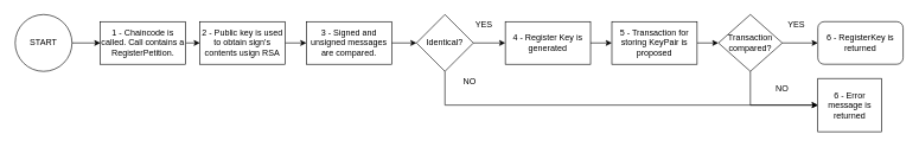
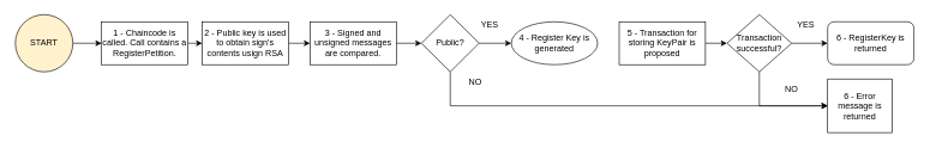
  <mxCell id="0" />
  <mxCell id="1" parent="0" />
  <mxCell id="2" style="edgeStyle=orthogonalEdgeStyle;rounded=0;orthogonalLoop=1;jettySize=auto;html=1;exitX=1;exitY=0.5;exitDx=0;exitDy=0;entryX=0;entryY=0.5;entryDx=0;entryDy=0;" edge="1" parent="1" source="3" target="5"><mxGeometry relative="1" as="geometry" /></mxCell>
- <mxCell id="3" value="START" style="ellipse;whiteSpace=wrap;html=1;aspect=fixed;" vertex="1" parent="1"><mxGeometry x="20" y="20" width="80" height="80" as="geometry" /></mxCell>
+ <mxCell id="3" value="START" style="ellipse;whiteSpace=wrap;html=1;aspect=fixed;fillColor=#fff2cc;" vertex="1" parent="1"><mxGeometry x="20" y="20" width="80" height="80" as="geometry" /></mxCell>
  <mxCell id="4" style="edgeStyle=orthogonalEdgeStyle;rounded=0;orthogonalLoop=1;jettySize=auto;html=1;exitX=1;exitY=0.5;exitDx=0;exitDy=0;entryX=0;entryY=0.5;entryDx=0;entryDy=0;" edge="1" parent="1" source="5" target="7"><mxGeometry relative="1" as="geometry" /></mxCell>
  <mxCell id="5" value="1 - Chaincode is called. Call contains a RegisterPetition." style="rounded=0;whiteSpace=wrap;html=1;" vertex="1" parent="1"><mxGeometry x="140" y="30" width="120" height="60" as="geometry" /></mxCell>
  <mxCell id="6" style="edgeStyle=orthogonalEdgeStyle;rounded=0;orthogonalLoop=1;jettySize=auto;html=1;exitX=1;exitY=0.5;exitDx=0;exitDy=0;entryX=0;entryY=0.5;entryDx=0;entryDy=0;" edge="1" parent="1" source="7" target="9"><mxGeometry relative="1" as="geometry" /></mxCell>
  <mxCell id="7" value="2 - Public key is used to obtain sign's contents usign RSA" style="rounded=0;whiteSpace=wrap;html=1;" vertex="1" parent="1"><mxGeometry x="280" y="30" width="120" height="60" as="geometry" /></mxCell>
  <mxCell id="8" style="edgeStyle=orthogonalEdgeStyle;rounded=0;orthogonalLoop=1;jettySize=auto;html=1;exitX=1;exitY=0.5;exitDx=0;exitDy=0;entryX=0;entryY=0.5;entryDx=0;entryDy=0;" edge="1" parent="1" source="9" target="22"><mxGeometry relative="1" as="geometry"><mxPoint x="580" y="60" as="targetPoint" /></mxGeometry></mxCell>
  <mxCell id="9" value="3 - Signed and unsigned messages are compared. " style="rounded=0;whiteSpace=wrap;html=1;" vertex="1" parent="1"><mxGeometry x="430" y="30" width="120" height="60" as="geometry" /></mxCell>
- <mxCell id="10" style="edgeStyle=orthogonalEdgeStyle;rounded=0;orthogonalLoop=1;jettySize=auto;html=1;exitX=1;exitY=0.5;exitDx=0;exitDy=0;entryX=0;entryY=0.5;entryDx=0;entryDy=0;" edge="1" parent="1" source="11" target="13"><mxGeometry relative="1" as="geometry" /></mxCell>
- <mxCell id="11" value="4 - Register Key is generated" style="rounded=0;whiteSpace=wrap;html=1;" vertex="1" parent="1"><mxGeometry x="710" y="30" width="120" height="60" as="geometry" /></mxCell>
+ <mxCell id="11" value="4 - Register Key is generated" style="ellipse;whiteSpace=wrap;html=1;" vertex="1" parent="1"><mxGeometry x="710" y="30" width="120" height="60" as="geometry" /></mxCell>
  <mxCell id="12" style="edgeStyle=orthogonalEdgeStyle;rounded=0;orthogonalLoop=1;jettySize=auto;html=1;exitX=1;exitY=0.5;exitDx=0;exitDy=0;entryX=0;entryY=0.5;entryDx=0;entryDy=0;" edge="1" parent="1" source="13" target="16"><mxGeometry relative="1" as="geometry"><mxPoint x="1010" y="60" as="targetPoint" /></mxGeometry></mxCell>
  <mxCell id="13" value="5 - Transaction for storing KeyPair is proposed" style="rounded=0;whiteSpace=wrap;html=1;" vertex="1" parent="1"><mxGeometry x="860" y="30" width="120" height="60" as="geometry" /></mxCell>
  <mxCell id="14" style="edgeStyle=orthogonalEdgeStyle;rounded=0;orthogonalLoop=1;jettySize=auto;html=1;exitX=1;exitY=0.5;exitDx=0;exitDy=0;entryX=0;entryY=0.5;entryDx=0;entryDy=0;" edge="1" parent="1" source="16" target="17"><mxGeometry relative="1" as="geometry" /></mxCell>
  <mxCell id="15" style="edgeStyle=orthogonalEdgeStyle;rounded=0;orthogonalLoop=1;jettySize=auto;html=1;exitX=0.5;exitY=1;exitDx=0;exitDy=0;entryX=0;entryY=0.5;entryDx=0;entryDy=0;" edge="1" parent="1" source="16" target="19"><mxGeometry relative="1" as="geometry" /></mxCell>
- <mxCell id="16" value="Transaction compared?" style="rhombus;whiteSpace=wrap;html=1;" vertex="1" parent="1"><mxGeometry x="1010" y="20" width="90" height="80" as="geometry" /></mxCell>
+ <mxCell id="16" value="Transaction successful?" style="rhombus;whiteSpace=wrap;html=1;" vertex="1" parent="1"><mxGeometry x="1010" y="20" width="90" height="80" as="geometry" /></mxCell>
  <mxCell id="17" value="6 - RegisterKey is returned" style="whiteSpace=wrap;html=1;rounded=1;" vertex="1" parent="1"><mxGeometry x="1150" y="30" width="120" height="60" as="geometry" /></mxCell>
  <mxCell id="18" value="YES" style="text;html=1;strokeColor=none;fillColor=none;align=center;verticalAlign=middle;whiteSpace=wrap;rounded=0;" vertex="1" parent="1"><mxGeometry x="1090" y="20" width="60" height="30" as="geometry" /></mxCell>
  <mxCell id="19" value="6 - Error message is returned" style="rounded=0;whiteSpace=wrap;html=1;" vertex="1" parent="1"><mxGeometry x="1150" y="110" width="90" height="75" as="geometry" /></mxCell>
  <mxCell id="20" style="edgeStyle=orthogonalEdgeStyle;rounded=0;orthogonalLoop=1;jettySize=auto;html=1;exitX=1;exitY=0.5;exitDx=0;exitDy=0;entryX=0;entryY=0.5;entryDx=0;entryDy=0;" edge="1" parent="1" source="22" target="11"><mxGeometry relative="1" as="geometry" /></mxCell>
  <mxCell id="21" style="edgeStyle=orthogonalEdgeStyle;rounded=0;orthogonalLoop=1;jettySize=auto;html=1;exitX=0.5;exitY=1;exitDx=0;exitDy=0;entryX=0;entryY=0.5;entryDx=0;entryDy=0;" edge="1" parent="1" source="22" target="19"><mxGeometry relative="1" as="geometry" /></mxCell>
- <mxCell id="22" value="Identical?" style="rhombus;whiteSpace=wrap;html=1;" vertex="1" parent="1"><mxGeometry x="585" y="20" width="80" height="80" as="geometry" /></mxCell>
+ <mxCell id="22" value="Public?" style="rhombus;whiteSpace=wrap;html=1;" vertex="1" parent="1"><mxGeometry x="585" y="20" width="80" height="80" as="geometry" /></mxCell>
  <mxCell id="23" value="YES" style="text;html=1;strokeColor=none;fillColor=none;align=center;verticalAlign=middle;whiteSpace=wrap;rounded=0;" vertex="1" parent="1"><mxGeometry x="650" y="20" width="60" height="30" as="geometry" /></mxCell>
  <mxCell id="24" value="NO" style="text;html=1;strokeColor=none;fillColor=none;align=center;verticalAlign=middle;whiteSpace=wrap;rounded=0;" vertex="1" parent="1"><mxGeometry x="630" y="100" width="60" height="30" as="geometry" /></mxCell>
  <mxCell id="25" value="NO" style="text;html=1;strokeColor=none;fillColor=none;align=center;verticalAlign=middle;whiteSpace=wrap;rounded=0;" vertex="1" parent="1"><mxGeometry x="1070" y="110" width="60" height="30" as="geometry" /></mxCell>
